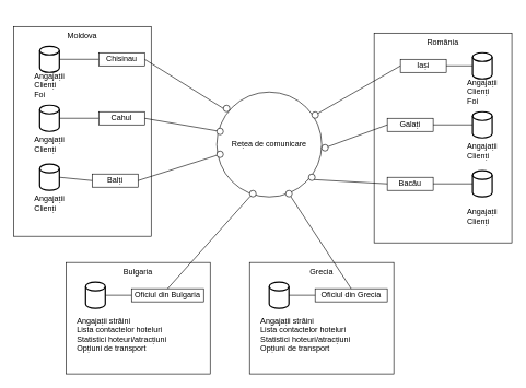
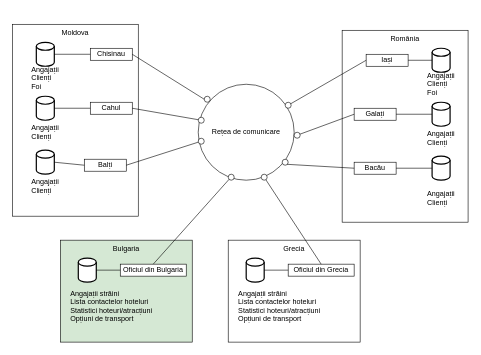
  <mxCell id="0" />
  <mxCell id="1" parent="0" />
  <mxCell id="2" value="Rețea de comunicare" style="ellipse;whiteSpace=wrap;html=1;aspect=fixed;" parent="1" vertex="1"><mxGeometry x="330" y="140" width="160" height="160" as="geometry" /></mxCell>
  <mxCell id="3" value="România" style="rounded=0;whiteSpace=wrap;html=1;verticalAlign=top;movable=1;resizable=1;rotatable=1;deletable=1;editable=1;locked=0;connectable=1;" parent="1" vertex="1"><mxGeometry x="570" y="50" width="210" height="320" as="geometry" /></mxCell>
  <mxCell id="4" value="Iași" style="rounded=0;whiteSpace=wrap;html=1;" parent="1" vertex="1"><mxGeometry x="610" y="90" width="70" height="20" as="geometry" /></mxCell>
  <mxCell id="5" value="" style="strokeWidth=2;html=1;shape=mxgraph.flowchart.database;whiteSpace=wrap;" parent="1" vertex="1"><mxGeometry x="720" y="80" width="30" height="40" as="geometry" /></mxCell>
  <mxCell id="6" value="" style="strokeWidth=2;html=1;shape=mxgraph.flowchart.database;whiteSpace=wrap;" parent="1" vertex="1"><mxGeometry x="720" y="170" width="30" height="40" as="geometry" /></mxCell>
  <mxCell id="7" value="Galați" style="rounded=0;whiteSpace=wrap;html=1;" parent="1" vertex="1"><mxGeometry x="590" y="180" width="70" height="20" as="geometry" /></mxCell>
  <mxCell id="8" value="Bacău" style="rounded=0;whiteSpace=wrap;html=1;" parent="1" vertex="1"><mxGeometry x="590" y="270" width="70" height="20" as="geometry" /></mxCell>
  <mxCell id="9" value="" style="strokeWidth=2;html=1;shape=mxgraph.flowchart.database;whiteSpace=wrap;" parent="1" vertex="1"><mxGeometry x="720" y="260" width="30" height="40" as="geometry" /></mxCell>
  <mxCell id="10" value="Angajații&lt;br&gt;&lt;div style=&quot;text-align: left;&quot;&gt;Clienți&lt;/div&gt;" style="rounded=0;whiteSpace=wrap;html=1;fillColor=none;strokeColor=none;" parent="1" vertex="1"><mxGeometry x="695" y="300" width="80" height="60" as="geometry" /></mxCell>
  <mxCell id="11" value="Angajații&lt;br&gt;&lt;div style=&quot;text-align: left;&quot;&gt;Clienți&lt;/div&gt;" style="rounded=0;whiteSpace=wrap;html=1;fillColor=none;strokeColor=none;" parent="1" vertex="1"><mxGeometry x="695" y="200" width="80" height="60" as="geometry" /></mxCell>
  <mxCell id="12" value="Angajații&lt;br&gt;&lt;div style=&quot;text-align: left;&quot;&gt;Clienți&lt;/div&gt;&lt;div style=&quot;text-align: left;&quot;&gt;Foi&lt;/div&gt;" style="rounded=0;whiteSpace=wrap;html=1;fillColor=none;strokeColor=none;" parent="1" vertex="1"><mxGeometry x="695" y="110" width="80" height="60" as="geometry" /></mxCell>
  <mxCell id="13" value="" style="endArrow=none;html=1;rounded=0;exitX=0;exitY=0.5;exitDx=0;exitDy=0;exitPerimeter=0;entryX=1;entryY=0.5;entryDx=0;entryDy=0;" parent="1" source="5" target="4" edge="1"><mxGeometry width="50" height="50" relative="1" as="geometry"><mxPoint x="170" y="310" as="sourcePoint" /><mxPoint x="230" y="310" as="targetPoint" /></mxGeometry></mxCell>
  <mxCell id="14" value="" style="endArrow=none;html=1;rounded=0;entryX=1;entryY=0.5;entryDx=0;entryDy=0;exitX=0;exitY=0.5;exitDx=0;exitDy=0;exitPerimeter=0;" parent="1" source="6" target="7" edge="1"><mxGeometry width="50" height="50" relative="1" as="geometry"><mxPoint x="730" y="120" as="sourcePoint" /><mxPoint x="670" y="110" as="targetPoint" /></mxGeometry></mxCell>
  <mxCell id="15" value="" style="endArrow=none;html=1;rounded=0;entryX=1;entryY=0.5;entryDx=0;entryDy=0;exitX=0;exitY=0.5;exitDx=0;exitDy=0;exitPerimeter=0;" parent="1" source="9" target="8" edge="1"><mxGeometry width="50" height="50" relative="1" as="geometry"><mxPoint x="730" y="200" as="sourcePoint" /><mxPoint x="670" y="200" as="targetPoint" /></mxGeometry></mxCell>
  <mxCell id="16" value="" style="ellipse;whiteSpace=wrap;html=1;aspect=fixed;" parent="1" vertex="1"><mxGeometry x="330" y="195" width="10" height="10" as="geometry" /></mxCell>
  <mxCell id="17" value="" style="ellipse;whiteSpace=wrap;html=1;aspect=fixed;" parent="1" vertex="1"><mxGeometry x="330" y="230" width="10" height="10" as="geometry" /></mxCell>
  <mxCell id="18" value="" style="group" parent="1" vertex="1" connectable="0"><mxGeometry x="550" y="20" width="20" height="90" as="geometry" /></mxCell>
  <mxCell id="19" value="" style="ellipse;whiteSpace=wrap;html=1;aspect=fixed;" parent="1" vertex="1"><mxGeometry x="475" y="170" width="10" height="10" as="geometry" /></mxCell>
  <mxCell id="20" value="" style="endArrow=none;html=1;rounded=0;exitX=0;exitY=0.5;exitDx=0;exitDy=0;" parent="1" source="4" target="19" edge="1"><mxGeometry width="50" height="50" relative="1" as="geometry"><mxPoint x="520" y="180" as="sourcePoint" /><mxPoint x="570" y="130" as="targetPoint" /></mxGeometry></mxCell>
  <mxCell id="21" value="" style="group" parent="1" vertex="1" connectable="0"><mxGeometry x="460" y="291.4" width="20" height="90" as="geometry" /></mxCell>
  <mxCell id="22" value="" style="ellipse;whiteSpace=wrap;html=1;aspect=fixed;" parent="1" vertex="1"><mxGeometry x="490" y="220" width="10" height="10" as="geometry" /></mxCell>
  <mxCell id="23" value="" style="endArrow=none;html=1;rounded=0;exitX=0;exitY=0.5;exitDx=0;exitDy=0;" parent="1" source="7" target="22" edge="1"><mxGeometry width="50" height="50" relative="1" as="geometry"><mxPoint x="470" y="395" as="sourcePoint" /><mxPoint x="520" y="345" as="targetPoint" /></mxGeometry></mxCell>
  <mxCell id="24" value="" style="group" parent="1" vertex="1" connectable="0"><mxGeometry x="430" y="320" width="20" height="90" as="geometry" /></mxCell>
  <mxCell id="25" value="" style="ellipse;whiteSpace=wrap;html=1;aspect=fixed;" parent="1" vertex="1"><mxGeometry x="470" y="265" width="10" height="10" as="geometry" /></mxCell>
  <mxCell id="26" value="" style="endArrow=none;html=1;rounded=0;exitX=0;exitY=0.5;exitDx=0;exitDy=0;entryX=1;entryY=1;entryDx=0;entryDy=0;" parent="1" source="8" target="25" edge="1"><mxGeometry width="50" height="50" relative="1" as="geometry"><mxPoint x="430" y="410" as="sourcePoint" /><mxPoint x="480" y="270" as="targetPoint" /></mxGeometry></mxCell>
  <mxCell id="27" value="" style="ellipse;whiteSpace=wrap;html=1;aspect=fixed;" parent="1" vertex="1"><mxGeometry x="340" y="160" width="10" height="10" as="geometry" /></mxCell>
- <mxCell id="28" value="Bulgaria" style="rounded=0;whiteSpace=wrap;html=1;strokeColor=default;verticalAlign=top;" parent="1" vertex="1"><mxGeometry x="100" y="400" width="220" height="170" as="geometry" /></mxCell>
+ <mxCell id="28" value="Bulgaria" style="rounded=0;whiteSpace=wrap;html=1;strokeColor=default;verticalAlign=top;fillColor=#d5e8d4;" parent="1" vertex="1"><mxGeometry x="100" y="400" width="220" height="170" as="geometry" /></mxCell>
  <mxCell id="29" value="Oficiul din Bulgaria" style="rounded=0;whiteSpace=wrap;html=1;" parent="1" vertex="1"><mxGeometry x="200" y="440" width="110" height="20" as="geometry" /></mxCell>
  <mxCell id="30" value="Moldova&lt;br&gt;" style="rounded=0;whiteSpace=wrap;html=1;verticalAlign=top;movable=1;resizable=1;rotatable=1;deletable=1;editable=1;locked=0;connectable=1;" parent="1" vertex="1"><mxGeometry x="20" y="40" width="210" height="320" as="geometry" /></mxCell>
  <mxCell id="31" value="Chisinau&lt;br&gt;" style="rounded=0;whiteSpace=wrap;html=1;movable=1;resizable=1;rotatable=1;deletable=1;editable=1;locked=0;connectable=1;" parent="1" vertex="1"><mxGeometry x="150" y="80" width="70" height="20" as="geometry" /></mxCell>
  <mxCell id="32" value="Cahul" style="rounded=0;whiteSpace=wrap;html=1;movable=1;resizable=1;rotatable=1;deletable=1;editable=1;locked=0;connectable=1;" parent="1" vertex="1"><mxGeometry x="150" y="170" width="70" height="20" as="geometry" /></mxCell>
  <mxCell id="33" value="Balți" style="rounded=0;whiteSpace=wrap;html=1;movable=1;resizable=1;rotatable=1;deletable=1;editable=1;locked=0;connectable=1;" parent="1" vertex="1"><mxGeometry x="140" y="265" width="70" height="20" as="geometry" /></mxCell>
  <mxCell id="34" value="" style="strokeWidth=2;html=1;shape=mxgraph.flowchart.database;whiteSpace=wrap;movable=1;resizable=1;rotatable=1;deletable=1;editable=1;locked=0;connectable=1;" parent="1" vertex="1"><mxGeometry x="60" y="70" width="30" height="40" as="geometry" /></mxCell>
  <mxCell id="35" value="" style="strokeWidth=2;html=1;shape=mxgraph.flowchart.database;whiteSpace=wrap;movable=1;resizable=1;rotatable=1;deletable=1;editable=1;locked=0;connectable=1;" parent="1" vertex="1"><mxGeometry x="60" y="160" width="30" height="40" as="geometry" /></mxCell>
  <mxCell id="36" value="" style="strokeWidth=2;html=1;shape=mxgraph.flowchart.database;whiteSpace=wrap;movable=1;resizable=1;rotatable=1;deletable=1;editable=1;locked=0;connectable=1;" parent="1" vertex="1"><mxGeometry x="60" y="250" width="30" height="40" as="geometry" /></mxCell>
  <mxCell id="37" value="Angajații&lt;br&gt;&lt;div style=&quot;text-align: left;&quot;&gt;Clienți&lt;/div&gt;&lt;div style=&quot;text-align: left;&quot;&gt;Foi&lt;/div&gt;" style="rounded=0;whiteSpace=wrap;html=1;fillColor=none;strokeColor=none;movable=1;resizable=1;rotatable=1;deletable=1;editable=1;locked=0;connectable=1;" parent="1" vertex="1"><mxGeometry x="35" y="100" width="80" height="60" as="geometry" /></mxCell>
  <mxCell id="38" value="Angajații&lt;br&gt;&lt;div style=&quot;text-align: left;&quot;&gt;Clienți&lt;/div&gt;" style="rounded=0;whiteSpace=wrap;html=1;fillColor=none;strokeColor=none;movable=1;resizable=1;rotatable=1;deletable=1;editable=1;locked=0;connectable=1;" parent="1" vertex="1"><mxGeometry x="35" y="190" width="80" height="60" as="geometry" /></mxCell>
  <mxCell id="39" value="Angajații&lt;br&gt;&lt;div style=&quot;text-align: left;&quot;&gt;Clienți&lt;/div&gt;" style="rounded=0;whiteSpace=wrap;html=1;fillColor=none;strokeColor=none;movable=1;resizable=1;rotatable=1;deletable=1;editable=1;locked=0;connectable=1;" parent="1" vertex="1"><mxGeometry x="35" y="280" width="80" height="60" as="geometry" /></mxCell>
  <mxCell id="40" value="" style="endArrow=none;html=1;rounded=0;exitX=1;exitY=0.5;exitDx=0;exitDy=0;exitPerimeter=0;entryX=0;entryY=0.5;entryDx=0;entryDy=0;movable=1;resizable=1;rotatable=1;deletable=1;editable=1;locked=0;connectable=1;" parent="1" source="34" target="31" edge="1"><mxGeometry width="50" height="50" relative="1" as="geometry"><mxPoint x="300" y="240" as="sourcePoint" /><mxPoint x="350" y="190" as="targetPoint" /></mxGeometry></mxCell>
  <mxCell id="41" value="" style="endArrow=none;html=1;rounded=0;exitX=1;exitY=0.5;exitDx=0;exitDy=0;exitPerimeter=0;entryX=0;entryY=0.5;entryDx=0;entryDy=0;movable=1;resizable=1;rotatable=1;deletable=1;editable=1;locked=0;connectable=1;" parent="1" source="35" target="32" edge="1"><mxGeometry width="50" height="50" relative="1" as="geometry"><mxPoint x="100" y="100" as="sourcePoint" /><mxPoint x="160" y="100" as="targetPoint" /></mxGeometry></mxCell>
  <mxCell id="42" value="" style="endArrow=none;html=1;rounded=0;exitX=1;exitY=0.5;exitDx=0;exitDy=0;exitPerimeter=0;entryX=0;entryY=0.5;entryDx=0;entryDy=0;movable=1;resizable=1;rotatable=1;deletable=1;editable=1;locked=0;connectable=1;" parent="1" source="36" target="33" edge="1"><mxGeometry width="50" height="50" relative="1" as="geometry"><mxPoint x="100" y="190" as="sourcePoint" /><mxPoint x="160" y="190" as="targetPoint" /></mxGeometry></mxCell>
  <mxCell id="43" value="" style="strokeWidth=2;html=1;shape=mxgraph.flowchart.database;whiteSpace=wrap;movable=1;resizable=1;rotatable=1;deletable=1;editable=1;locked=0;connectable=1;" parent="1" vertex="1"><mxGeometry x="130" y="430" width="30" height="40" as="geometry" /></mxCell>
  <mxCell id="44" value="Angajații străini&lt;br&gt;Lista contactelor hoteluri&lt;br&gt;Statistici hoteuri/atracțiuni&lt;br&gt;Opțiuni de transport" style="rounded=0;whiteSpace=wrap;html=1;fontColor=default;fillColor=none;strokeColor=none;align=left;" parent="1" vertex="1"><mxGeometry x="115" y="480" width="150" height="60" as="geometry" /></mxCell>
  <mxCell id="45" value="" style="endArrow=none;html=1;rounded=0;exitX=0.5;exitY=0;exitDx=0;exitDy=0;entryX=0;entryY=1;entryDx=0;entryDy=0;" parent="1" source="29" target="46" edge="1"><mxGeometry width="50" height="50" relative="1" as="geometry"><mxPoint x="300" y="436.4" as="sourcePoint" /><mxPoint x="364.32" y="280" as="targetPoint" /></mxGeometry></mxCell>
  <mxCell id="46" value="" style="ellipse;whiteSpace=wrap;html=1;aspect=fixed;" parent="1" vertex="1"><mxGeometry x="380" y="290" width="10" height="10" as="geometry" /></mxCell>
  <mxCell id="47" value="" style="endArrow=none;html=1;rounded=0;entryX=0;entryY=0.5;entryDx=0;entryDy=0;exitX=1;exitY=0.5;exitDx=0;exitDy=0;exitPerimeter=0;" parent="1" source="43" target="29" edge="1"><mxGeometry width="50" height="50" relative="1" as="geometry"><mxPoint x="140" y="500" as="sourcePoint" /><mxPoint x="190" y="450" as="targetPoint" /></mxGeometry></mxCell>
  <mxCell id="48" value="Grecia" style="rounded=0;whiteSpace=wrap;html=1;strokeColor=default;verticalAlign=top;" parent="1" vertex="1"><mxGeometry x="380" y="400" width="220" height="170" as="geometry" /></mxCell>
  <mxCell id="49" value="Oficiul din Grecia" style="rounded=0;whiteSpace=wrap;html=1;" parent="1" vertex="1"><mxGeometry x="480" y="440" width="110" height="20" as="geometry" /></mxCell>
  <mxCell id="50" value="" style="strokeWidth=2;html=1;shape=mxgraph.flowchart.database;whiteSpace=wrap;movable=1;resizable=1;rotatable=1;deletable=1;editable=1;locked=0;connectable=1;" parent="1" vertex="1"><mxGeometry x="410" y="430" width="30" height="40" as="geometry" /></mxCell>
  <mxCell id="51" value="Angajații străini&lt;br&gt;Lista contactelor hoteluri&lt;br&gt;Statistici hoteuri/atracțiuni&lt;br&gt;Opțiuni de transport" style="rounded=0;whiteSpace=wrap;html=1;fontColor=default;fillColor=none;strokeColor=none;align=left;" parent="1" vertex="1"><mxGeometry x="395" y="480" width="150" height="60" as="geometry" /></mxCell>
  <mxCell id="52" value="" style="endArrow=none;html=1;rounded=0;entryX=0;entryY=0.5;entryDx=0;entryDy=0;exitX=1;exitY=0.5;exitDx=0;exitDy=0;exitPerimeter=0;" parent="1" source="50" target="49" edge="1"><mxGeometry width="50" height="50" relative="1" as="geometry"><mxPoint x="420" y="500" as="sourcePoint" /><mxPoint x="470" y="450" as="targetPoint" /></mxGeometry></mxCell>
  <mxCell id="53" value="" style="endArrow=none;html=1;rounded=0;exitX=0.5;exitY=0;exitDx=0;exitDy=0;" parent="1" source="49" target="54" edge="1"><mxGeometry width="50" height="50" relative="1" as="geometry"><mxPoint x="370" y="380" as="sourcePoint" /><mxPoint x="540" y="490" as="targetPoint" /></mxGeometry></mxCell>
  <mxCell id="54" value="" style="ellipse;whiteSpace=wrap;html=1;aspect=fixed;" parent="1" vertex="1"><mxGeometry x="435" y="290" width="10" height="10" as="geometry" /></mxCell>
  <mxCell id="55" value="" style="endArrow=none;html=1;rounded=0;exitX=1;exitY=0.5;exitDx=0;exitDy=0;" parent="1" source="33" target="17" edge="1"><mxGeometry width="50" height="50" relative="1" as="geometry"><mxPoint x="340" y="430" as="sourcePoint" /><mxPoint x="390" y="380" as="targetPoint" /></mxGeometry></mxCell>
  <mxCell id="56" value="" style="endArrow=none;html=1;rounded=0;exitX=1;exitY=0.5;exitDx=0;exitDy=0;" parent="1" source="32" target="16" edge="1"><mxGeometry width="50" height="50" relative="1" as="geometry"><mxPoint x="310" y="380" as="sourcePoint" /><mxPoint x="360" y="330" as="targetPoint" /></mxGeometry></mxCell>
  <mxCell id="57" value="" style="endArrow=none;html=1;rounded=0;entryX=0;entryY=0.5;entryDx=0;entryDy=0;exitX=1;exitY=0.5;exitDx=0;exitDy=0;" parent="1" source="31" target="27" edge="1"><mxGeometry width="50" height="50" relative="1" as="geometry"><mxPoint x="330" y="310" as="sourcePoint" /><mxPoint x="380" y="260" as="targetPoint" /></mxGeometry></mxCell>
